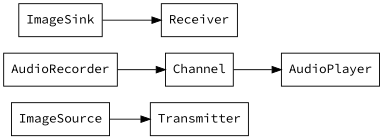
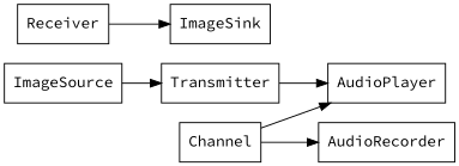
  digraph {
    fontname="Source Code Pro"
    rankdir=LR
    node [fontname="Source Code Pro" shape=box]
    edge [fontname="Source Code Pro"]
    ImageSource
    Transmitter
    AudioPlayer
    Channel
    AudioRecorder
    Receiver
    ImageSink
    ImageSource -> Transmitter
+   Transmitter -> AudioPlayer
    Channel -> AudioPlayer
-   AudioRecorder -> Channel
-   ImageSink -> Receiver
+   Channel -> AudioRecorder
+   Receiver -> ImageSink
  }
